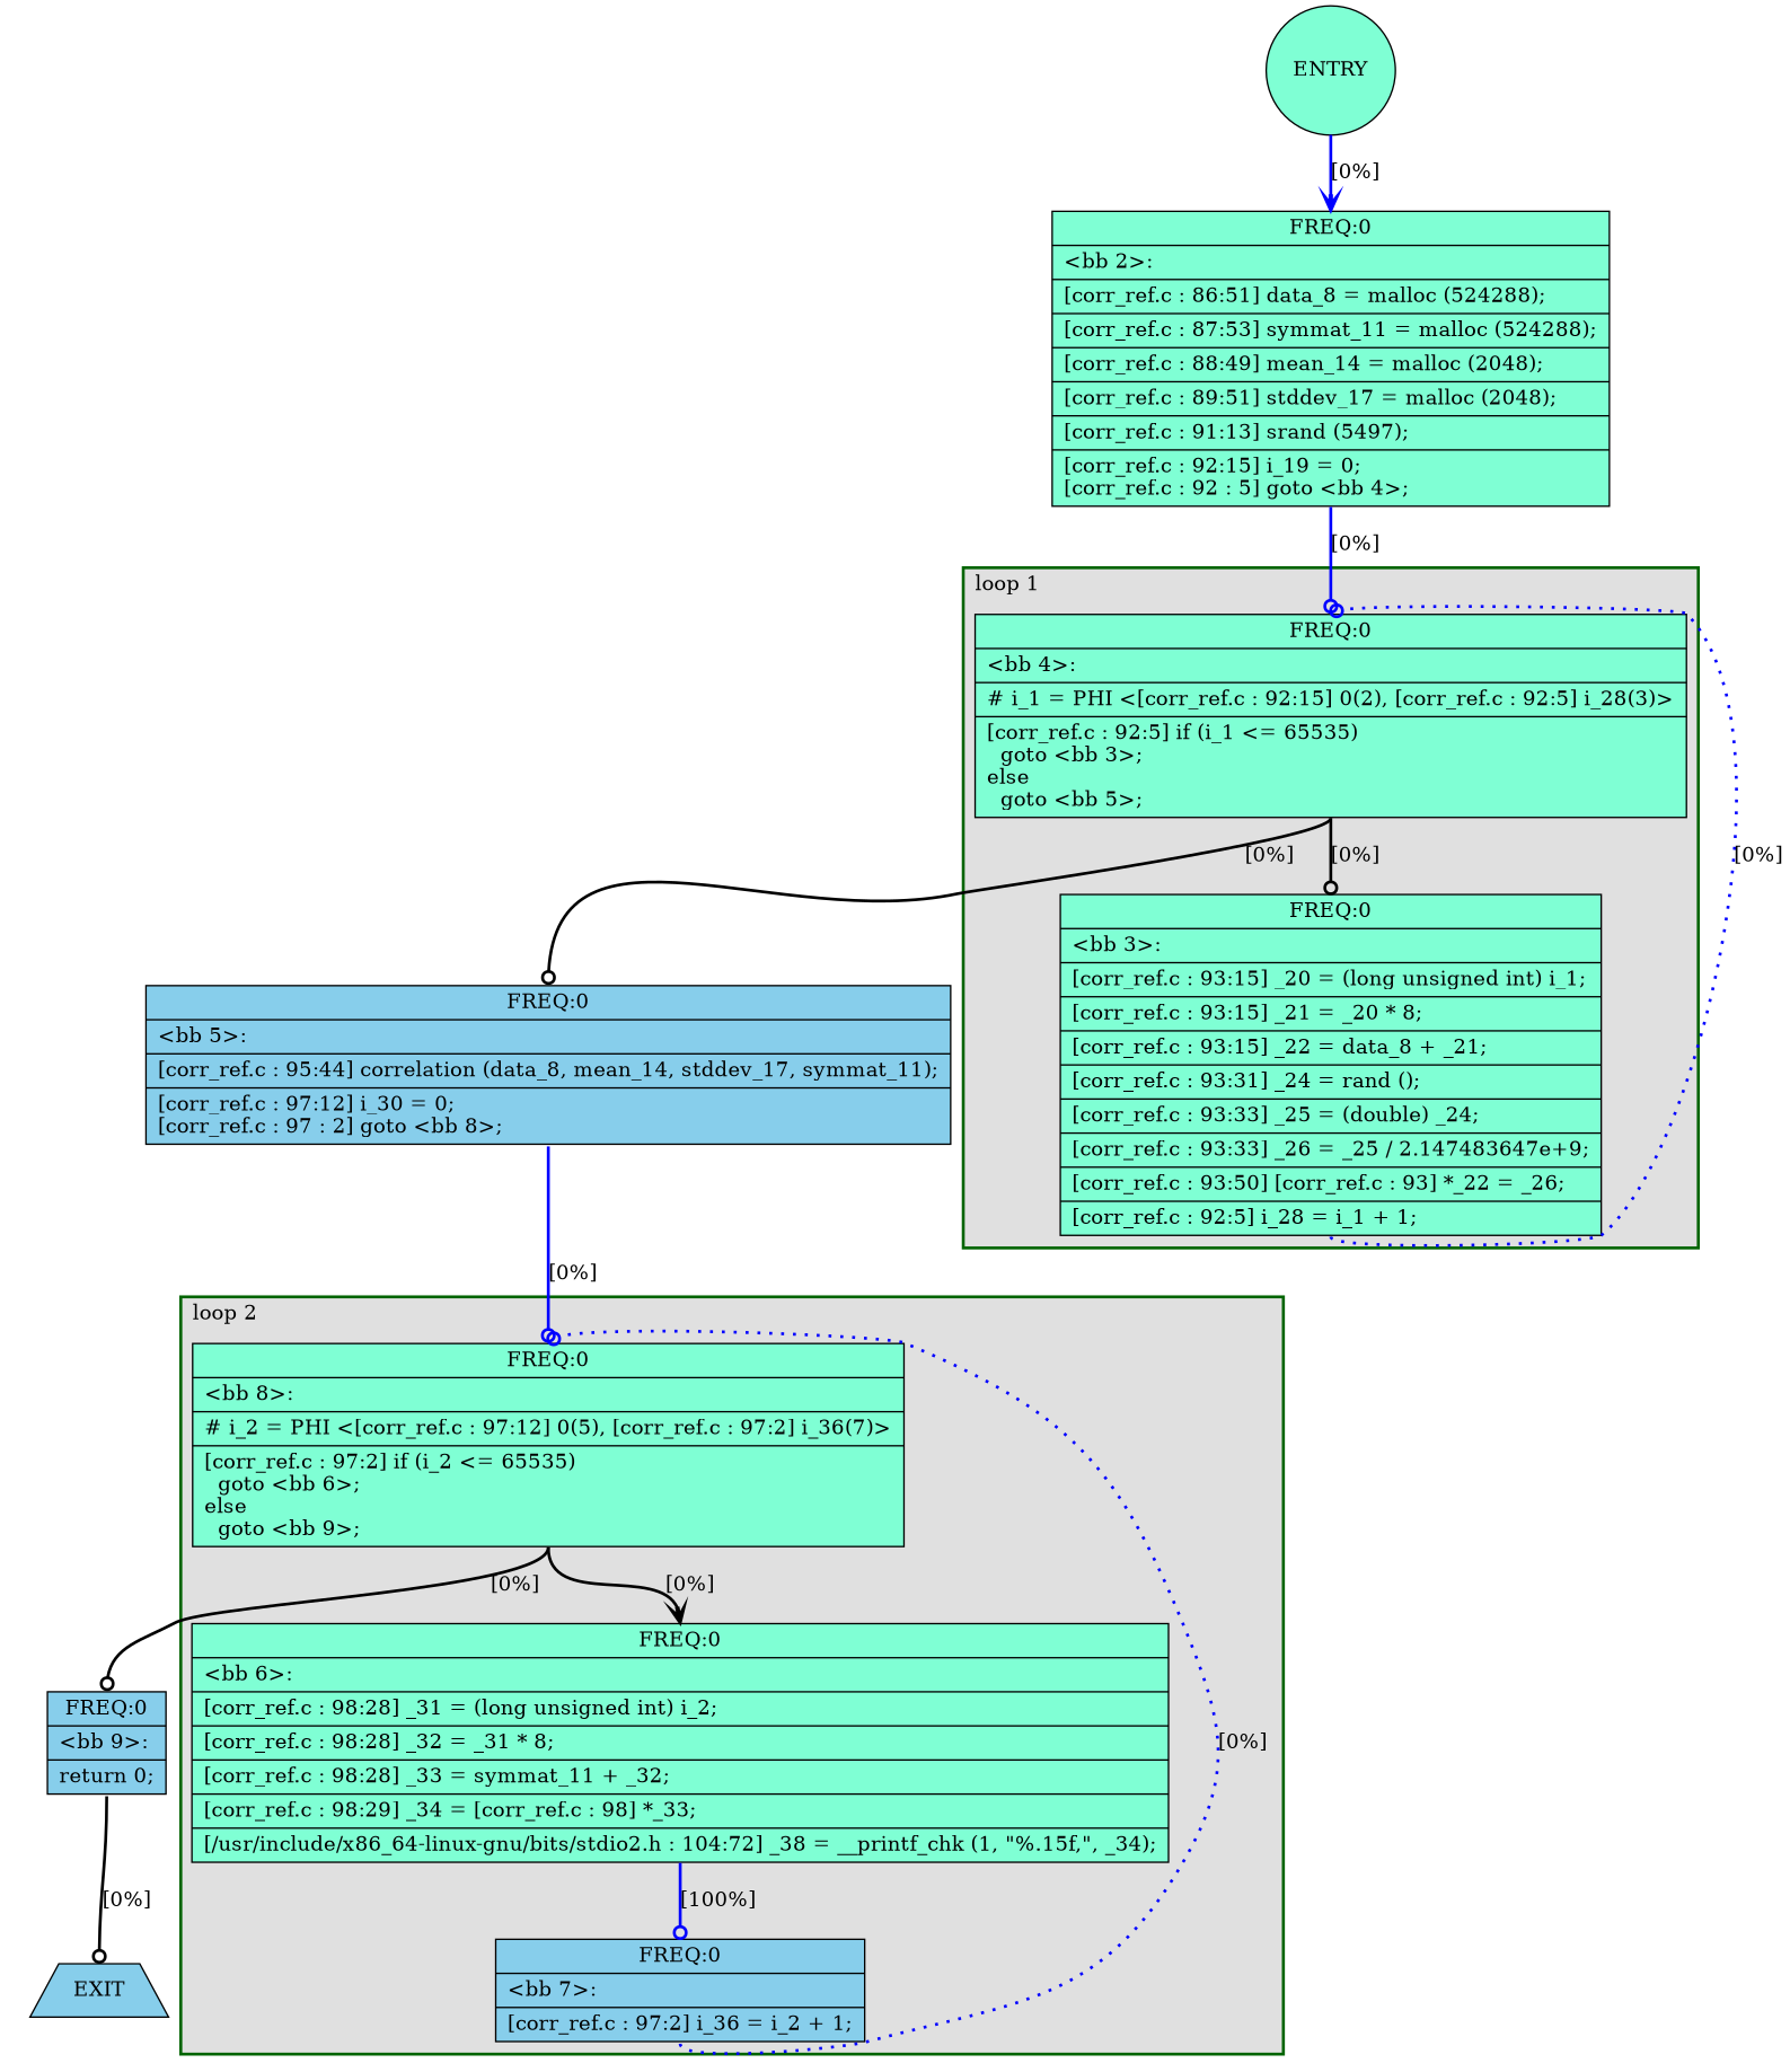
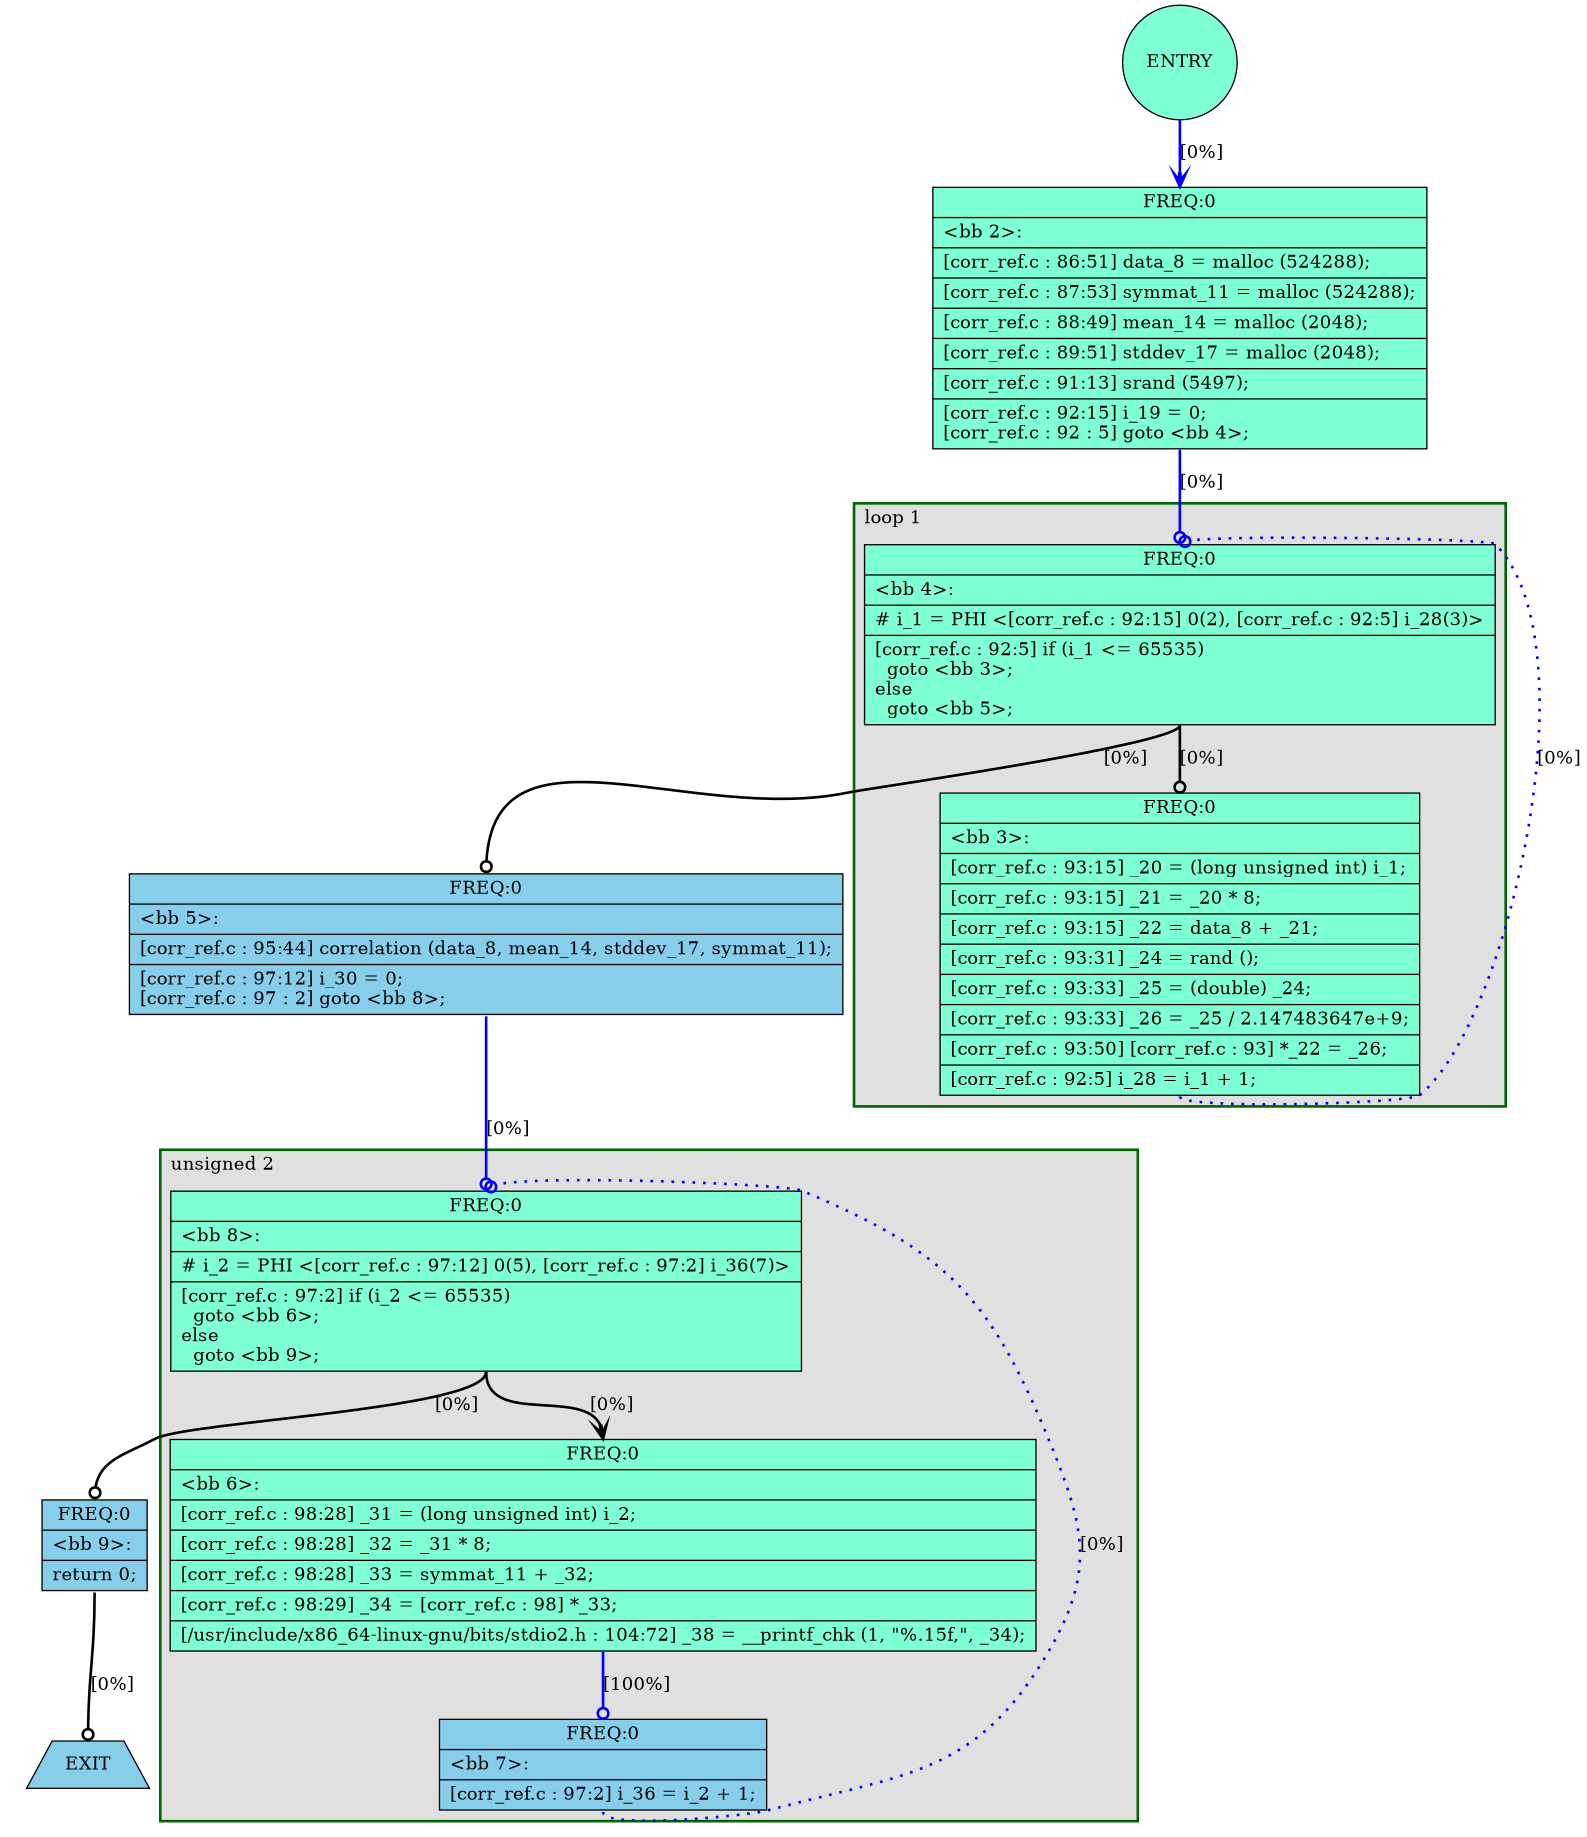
  digraph {
    node [fillcolor=aquamarine shape=record style=filled]
    edge [color=blue constraint=true headport=n style="solid,bold" tailport=s weight=10 arrowhead=odot]
    n1 [label="{ FREQ:0 |\<bb\ 8\>:\l|#\ i_2\ =\ PHI\ \<[corr_ref.c\ :\ 97:12]\ 0(5),\ [corr_ref.c\ :\ 97:2]\ i_36(7)\>\l|[corr_ref.c\ :\ 97:2]\ if\ (i_2\ \<=\ 65535)\l\ \ goto\ \<bb\ 6\>;\lelse\l\ \ goto\ \<bb\ 9\>;\l}"]
    n2 [label="{ FREQ:0 |\<bb\ 6\>:\l|[corr_ref.c\ :\ 98:28]\ _31\ =\ (long\ unsigned\ int)\ i_2;\l|[corr_ref.c\ :\ 98:28]\ _32\ =\ _31\ *\ 8;\l|[corr_ref.c\ :\ 98:28]\ _33\ =\ symmat_11\ +\ _32;\l|[corr_ref.c\ :\ 98:29]\ _34\ =\ [corr_ref.c\ :\ 98]\ *_33;\l|[/usr/include/x86_64-linux-gnu/bits/stdio2.h\ :\ 104:72]\ _38\ =\ __printf_chk\ (1,\ \"%.15f,\",\ _34);\l}"]
    n3 [fillcolor=skyblue label="{ FREQ:0 |\<bb\ 7\>:\l|[corr_ref.c\ :\ 97:2]\ i_36\ =\ i_2\ +\ 1;\l}"]
    n4 [label="{ FREQ:0 |\<bb\ 4\>:\l|#\ i_1\ =\ PHI\ \<[corr_ref.c\ :\ 92:15]\ 0(2),\ [corr_ref.c\ :\ 92:5]\ i_28(3)\>\l|[corr_ref.c\ :\ 92:5]\ if\ (i_1\ \<=\ 65535)\l\ \ goto\ \<bb\ 3\>;\lelse\l\ \ goto\ \<bb\ 5\>;\l}"]
    n5 [label="{ FREQ:0 |\<bb\ 3\>:\l|[corr_ref.c\ :\ 93:15]\ _20\ =\ (long\ unsigned\ int)\ i_1;\l|[corr_ref.c\ :\ 93:15]\ _21\ =\ _20\ *\ 8;\l|[corr_ref.c\ :\ 93:15]\ _22\ =\ data_8\ +\ _21;\l|[corr_ref.c\ :\ 93:31]\ _24\ =\ rand\ ();\l|[corr_ref.c\ :\ 93:33]\ _25\ =\ (double)\ _24;\l|[corr_ref.c\ :\ 93:33]\ _26\ =\ _25\ /\ 2.147483647e+9;\l|[corr_ref.c\ :\ 93:50]\ [corr_ref.c\ :\ 93]\ *_22\ =\ _26;\l|[corr_ref.c\ :\ 92:5]\ i_28\ =\ i_1\ +\ 1;\l}"]
    n6 [fillcolor=skyblue label="{ FREQ:0 |\<bb\ 9\>:\l|return\ 0;\l}"]
    n7 [fillcolor=skyblue label="{ FREQ:0 |\<bb\ 5\>:\l|[corr_ref.c\ :\ 95:44]\ correlation\ (data_8,\ mean_14,\ stddev_17,\ symmat_11);\l|[corr_ref.c\ :\ 97:12]\ i_30\ =\ 0;\l[corr_ref.c\ :\ 97\ :\ 2]\ goto\ \<bb\ 8\>;\l}"]
    n8 [label=ENTRY shape=circle]
    n9 [fillcolor=skyblue label=EXIT shape=trapezium]
    n10 [label="{ FREQ:0 |\<bb\ 2\>:\l|[corr_ref.c\ :\ 86:51]\ data_8\ =\ malloc\ (524288);\l|[corr_ref.c\ :\ 87:53]\ symmat_11\ =\ malloc\ (524288);\l|[corr_ref.c\ :\ 88:49]\ mean_14\ =\ malloc\ (2048);\l|[corr_ref.c\ :\ 89:51]\ stddev_17\ =\ malloc\ (2048);\l|[corr_ref.c\ :\ 91:13]\ srand\ (5497);\l|[corr_ref.c\ :\ 92:15]\ i_19\ =\ 0;\l[corr_ref.c\ :\ 92\ :\ 5]\ goto\ \<bb\ 4\>;\l}"]
    subgraph sub_1 {
      color=black
      label=main
      n6
      n7
      n8
      n9
      n10
      subgraph cluster_2 {
        color=darkgreen
        fillcolor=grey88
-       label="loop 2"
+       label="unsigned 2"
        labeljust=l
        penwidth=2
        style=filled
        n1
        n2
        n3
      }
      subgraph cluster_3 {
        color=darkgreen
        fillcolor=grey88
        label="loop 1"
        labeljust=l
        penwidth=2
        style=filled
        n4
        n5
      }
    }
    n1 -> n2 [color=black label="[0%]" arrowhead=vee]
    n1 -> n6 [color=black label="[0%]"]
    n2 -> n3 [label="[100%]" weight=100]
    n3 -> n1 [constraint=false label="[0%]" style="dotted,bold"]
    n4 -> n5 [color=black label="[0%]"]
    n4 -> n7 [color=black label="[0%]"]
    n5 -> n4 [constraint=false label="[0%]" style="dotted,bold"]
    n6 -> n9 [color=black label="[0%]"]
    n7 -> n1 [label="[0%]" weight=100]
    n8 -> n9 [style=invis color="" weight="" arrowhead=""]
    n8 -> n10 [label="[0%]" weight=100 arrowhead=vee]
    n10 -> n4 [label="[0%]" weight=100]
  }
